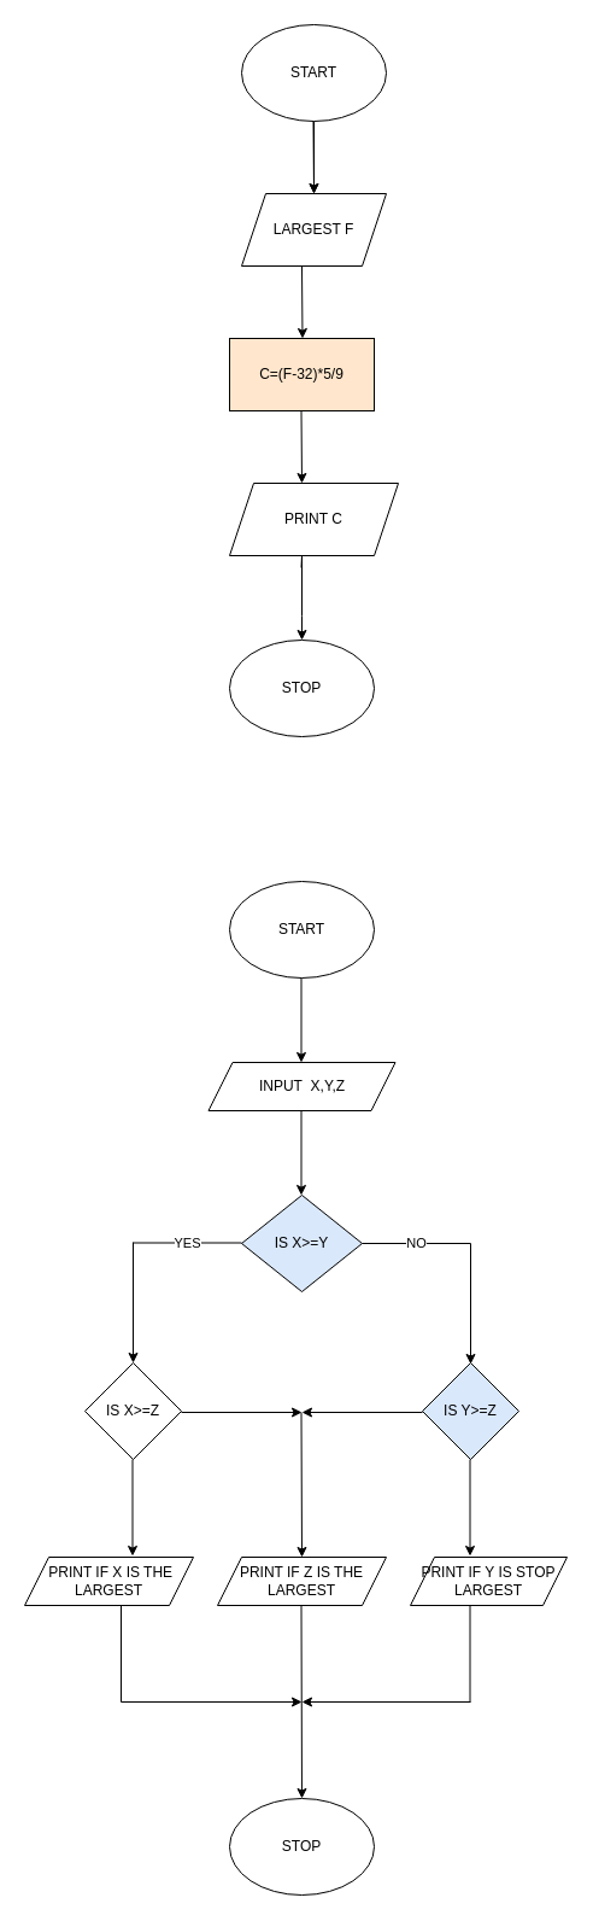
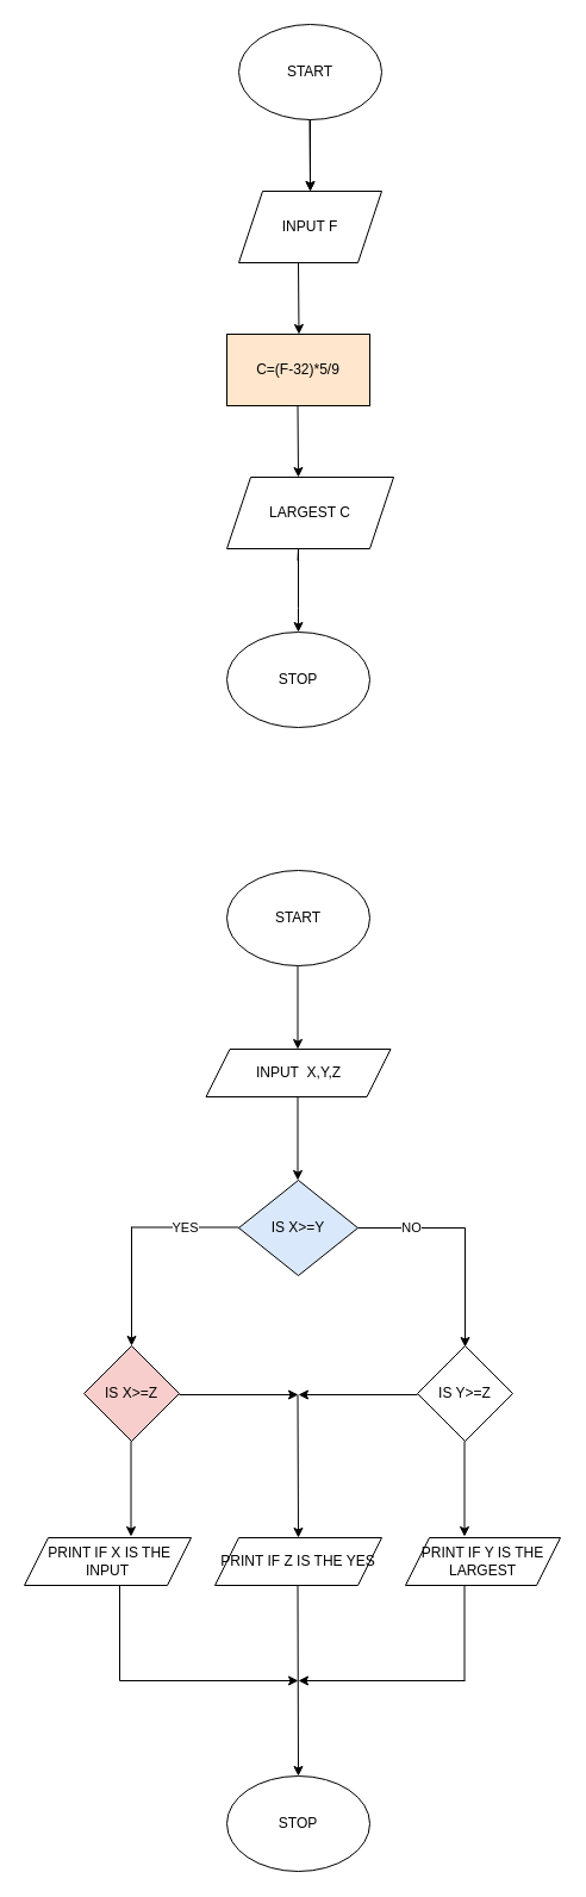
  <mxCell id="0" />
  <mxCell id="1" parent="0" />
  <mxCell id="2" value="" style="edgeStyle=orthogonalEdgeStyle;rounded=0;orthogonalLoop=1;jettySize=auto;html=1;" edge="1" parent="1" source="3" target="5"><mxGeometry relative="1" as="geometry" /></mxCell>
  <mxCell id="3" value="START" style="ellipse;whiteSpace=wrap;html=1;" vertex="1" parent="1"><mxGeometry x="200" y="20" width="120" height="80" as="geometry" /></mxCell>
  <mxCell id="4" value="" style="endArrow=classic;html=1;rounded=0;" edge="1" parent="1"><mxGeometry width="50" height="50" relative="1" as="geometry"><mxPoint x="259.5" y="100" as="sourcePoint" /><mxPoint x="260" y="160" as="targetPoint" /></mxGeometry></mxCell>
- <mxCell id="5" value="LARGEST F" style="shape=parallelogram;perimeter=parallelogramPerimeter;whiteSpace=wrap;html=1;fixedSize=1;" vertex="1" parent="1"><mxGeometry x="200" y="160" width="120" height="60" as="geometry" /></mxCell>
+ <mxCell id="5" value="INPUT F" style="shape=parallelogram;perimeter=parallelogramPerimeter;whiteSpace=wrap;html=1;fixedSize=1;" vertex="1" parent="1"><mxGeometry x="200" y="160" width="120" height="60" as="geometry" /></mxCell>
  <mxCell id="6" value="" style="endArrow=classic;html=1;rounded=0;" edge="1" parent="1"><mxGeometry width="50" height="50" relative="1" as="geometry"><mxPoint x="250" y="220" as="sourcePoint" /><mxPoint x="250.5" y="280" as="targetPoint" /></mxGeometry></mxCell>
  <mxCell id="7" value="C=(F-32)*5/9" style="rounded=0;whiteSpace=wrap;html=1;fillColor=#ffe6cc;" vertex="1" parent="1"><mxGeometry x="190" y="280" width="120" height="60" as="geometry" /></mxCell>
  <mxCell id="8" value="" style="endArrow=classic;html=1;rounded=0;" edge="1" parent="1"><mxGeometry width="50" height="50" relative="1" as="geometry"><mxPoint x="249.5" y="340" as="sourcePoint" /><mxPoint x="250" y="400" as="targetPoint" /></mxGeometry></mxCell>
- <mxCell id="9" value="PRINT C" style="shape=parallelogram;perimeter=parallelogramPerimeter;whiteSpace=wrap;html=1;fixedSize=1;" vertex="1" parent="1"><mxGeometry x="190" y="400" width="140" height="60" as="geometry" /></mxCell>
+ <mxCell id="9" value="LARGEST C" style="shape=parallelogram;perimeter=parallelogramPerimeter;whiteSpace=wrap;html=1;fixedSize=1;" vertex="1" parent="1"><mxGeometry x="190" y="400" width="140" height="60" as="geometry" /></mxCell>
  <mxCell id="10" value="" style="endArrow=classic;html=1;rounded=0;" edge="1" parent="1"><mxGeometry width="50" height="50" relative="1" as="geometry"><mxPoint x="249.5" y="470" as="sourcePoint" /><mxPoint x="250" y="530" as="targetPoint" /><Array as="points"><mxPoint x="250" y="460" /><mxPoint x="250" y="510" /></Array></mxGeometry></mxCell>
  <mxCell id="11" value="STOP" style="ellipse;whiteSpace=wrap;html=1;" vertex="1" parent="1"><mxGeometry x="190" y="530" width="120" height="80" as="geometry" /></mxCell>
  <mxCell id="12" value="START" style="ellipse;whiteSpace=wrap;html=1;" vertex="1" parent="1"><mxGeometry x="190" y="730" width="120" height="80" as="geometry" /></mxCell>
  <mxCell id="13" value="" style="endArrow=classic;html=1;rounded=0;" edge="1" parent="1"><mxGeometry width="50" height="50" relative="1" as="geometry"><mxPoint x="249.5" y="810" as="sourcePoint" /><mxPoint x="249.5" y="880" as="targetPoint" /></mxGeometry></mxCell>
  <mxCell id="14" value="INPUT&amp;nbsp; X,Y,Z" style="shape=parallelogram;perimeter=parallelogramPerimeter;whiteSpace=wrap;html=1;fixedSize=1;" vertex="1" parent="1"><mxGeometry x="172.5" y="880" width="155" height="40" as="geometry" /></mxCell>
  <mxCell id="15" value="" style="endArrow=classic;html=1;rounded=0;" edge="1" parent="1"><mxGeometry width="50" height="50" relative="1" as="geometry"><mxPoint x="249.5" y="920" as="sourcePoint" /><mxPoint x="249.5" y="990" as="targetPoint" /></mxGeometry></mxCell>
  <mxCell id="16" value="IS X&amp;gt;=Y" style="rhombus;whiteSpace=wrap;html=1;fillColor=#dae8fc;" vertex="1" parent="1"><mxGeometry x="200" y="990" width="100" height="80" as="geometry" /></mxCell>
  <mxCell id="17" value="NO" style="endArrow=none;html=1;rounded=0;" edge="1" parent="1"><mxGeometry width="50" height="50" relative="1" as="geometry"><mxPoint x="300" y="1030" as="sourcePoint" /><mxPoint x="390" y="1030" as="targetPoint" /></mxGeometry></mxCell>
  <mxCell id="18" value="" style="endArrow=classic;html=1;rounded=0;" edge="1" parent="1"><mxGeometry width="50" height="50" relative="1" as="geometry"><mxPoint x="390" y="1030" as="sourcePoint" /><mxPoint x="390" y="1130" as="targetPoint" /></mxGeometry></mxCell>
  <mxCell id="19" value="YES" style="endArrow=none;html=1;rounded=0;" edge="1" parent="1"><mxGeometry width="50" height="50" relative="1" as="geometry"><mxPoint x="110" y="1029.5" as="sourcePoint" /><mxPoint x="200" y="1029.5" as="targetPoint" /></mxGeometry></mxCell>
  <mxCell id="20" value="" style="endArrow=classic;html=1;rounded=0;" edge="1" parent="1"><mxGeometry width="50" height="50" relative="1" as="geometry"><mxPoint x="110" y="1029" as="sourcePoint" /><mxPoint x="110" y="1129" as="targetPoint" /></mxGeometry></mxCell>
- <mxCell id="21" value="IS X&amp;gt;=Z" style="rhombus;whiteSpace=wrap;html=1;" vertex="1" parent="1"><mxGeometry x="70" y="1129" width="80" height="80" as="geometry" /></mxCell>
+ <mxCell id="21" value="IS X&amp;gt;=Z" style="rhombus;whiteSpace=wrap;html=1;fillColor=#f8cecc;" vertex="1" parent="1"><mxGeometry x="70" y="1129" width="80" height="80" as="geometry" /></mxCell>
  <mxCell id="22" value="" style="endArrow=classic;html=1;rounded=0;" edge="1" parent="1"><mxGeometry width="50" height="50" relative="1" as="geometry"><mxPoint x="150" y="1170" as="sourcePoint" /><mxPoint x="250" y="1170" as="targetPoint" /></mxGeometry></mxCell>
  <mxCell id="23" value="" style="endArrow=classic;html=1;rounded=0;" edge="1" parent="1"><mxGeometry width="50" height="50" relative="1" as="geometry"><mxPoint x="350" y="1170" as="sourcePoint" /><mxPoint x="250" y="1170" as="targetPoint" /></mxGeometry></mxCell>
  <mxCell id="24" value="" style="endArrow=classic;html=1;rounded=0;" edge="1" parent="1"><mxGeometry width="50" height="50" relative="1" as="geometry"><mxPoint x="249.5" y="1170" as="sourcePoint" /><mxPoint x="250" y="1290" as="targetPoint" /></mxGeometry></mxCell>
  <mxCell id="25" value="" style="endArrow=classic;html=1;rounded=0;" edge="1" parent="1"><mxGeometry width="50" height="50" relative="1" as="geometry"><mxPoint x="109.5" y="1209" as="sourcePoint" /><mxPoint x="109.5" y="1289" as="targetPoint" /></mxGeometry></mxCell>
  <mxCell id="26" value="" style="endArrow=classic;html=1;rounded=0;" edge="1" parent="1"><mxGeometry width="50" height="50" relative="1" as="geometry"><mxPoint x="389.5" y="1209" as="sourcePoint" /><mxPoint x="389.5" y="1289" as="targetPoint" /></mxGeometry></mxCell>
- <mxCell id="27" value="&amp;nbsp;PRINT IF X IS THE LARGEST" style="shape=parallelogram;perimeter=parallelogramPerimeter;whiteSpace=wrap;html=1;fixedSize=1;" vertex="1" parent="1"><mxGeometry x="20" y="1290" width="140" height="40" as="geometry" /></mxCell>
- <mxCell id="28" value="IS Y&amp;gt;=Z" style="rhombus;whiteSpace=wrap;html=1;fillColor=#dae8fc;" vertex="1" parent="1"><mxGeometry x="350" y="1129" width="80" height="80" as="geometry" /></mxCell>
- <mxCell id="29" value="PRINT IF Z IS THE LARGEST" style="shape=parallelogram;perimeter=parallelogramPerimeter;whiteSpace=wrap;html=1;fixedSize=1;" vertex="1" parent="1"><mxGeometry x="180" y="1290" width="140" height="40" as="geometry" /></mxCell>
- <mxCell id="30" value="PRINT IF Y IS STOP LARGEST" style="shape=parallelogram;perimeter=parallelogramPerimeter;whiteSpace=wrap;html=1;fixedSize=1;" vertex="1" parent="1"><mxGeometry x="340" y="1290" width="130" height="40" as="geometry" /></mxCell>
+ <mxCell id="27" value="&amp;nbsp;PRINT IF X IS THE INPUT" style="shape=parallelogram;perimeter=parallelogramPerimeter;whiteSpace=wrap;html=1;fixedSize=1;" vertex="1" parent="1"><mxGeometry x="20" y="1290" width="140" height="40" as="geometry" /></mxCell>
+ <mxCell id="28" value="IS Y&amp;gt;=Z" style="rhombus;whiteSpace=wrap;html=1;" vertex="1" parent="1"><mxGeometry x="350" y="1129" width="80" height="80" as="geometry" /></mxCell>
+ <mxCell id="29" value="PRINT IF Z IS THE YES" style="shape=parallelogram;perimeter=parallelogramPerimeter;whiteSpace=wrap;html=1;fixedSize=1;" vertex="1" parent="1"><mxGeometry x="180" y="1290" width="140" height="40" as="geometry" /></mxCell>
+ <mxCell id="30" value="PRINT IF Y IS THE LARGEST" style="shape=parallelogram;perimeter=parallelogramPerimeter;whiteSpace=wrap;html=1;fixedSize=1;" vertex="1" parent="1"><mxGeometry x="340" y="1290" width="130" height="40" as="geometry" /></mxCell>
  <mxCell id="31" value="" style="endArrow=none;html=1;rounded=0;" edge="1" parent="1"><mxGeometry width="50" height="50" relative="1" as="geometry"><mxPoint x="100" y="1410" as="sourcePoint" /><mxPoint x="100" y="1330" as="targetPoint" /></mxGeometry></mxCell>
  <mxCell id="32" value="" style="endArrow=none;html=1;rounded=0;" edge="1" parent="1"><mxGeometry width="50" height="50" relative="1" as="geometry"><mxPoint x="389.5" y="1410" as="sourcePoint" /><mxPoint x="389.5" y="1330" as="targetPoint" /></mxGeometry></mxCell>
  <mxCell id="33" value="" style="endArrow=classic;html=1;rounded=0;" edge="1" parent="1"><mxGeometry width="50" height="50" relative="1" as="geometry"><mxPoint x="100" y="1410" as="sourcePoint" /><mxPoint x="250" y="1410" as="targetPoint" /></mxGeometry></mxCell>
  <mxCell id="34" value="" style="endArrow=classic;html=1;rounded=0;" edge="1" parent="1"><mxGeometry width="50" height="50" relative="1" as="geometry"><mxPoint x="249.5" y="1330" as="sourcePoint" /><mxPoint x="250" y="1490" as="targetPoint" /></mxGeometry></mxCell>
  <mxCell id="35" value="" style="endArrow=classic;html=1;rounded=0;" edge="1" parent="1"><mxGeometry width="50" height="50" relative="1" as="geometry"><mxPoint x="390" y="1410" as="sourcePoint" /><mxPoint x="250" y="1410" as="targetPoint" /></mxGeometry></mxCell>
  <mxCell id="36" value="STOP" style="ellipse;whiteSpace=wrap;html=1;" vertex="1" parent="1"><mxGeometry x="190" y="1490" width="120" height="80" as="geometry" /></mxCell>
